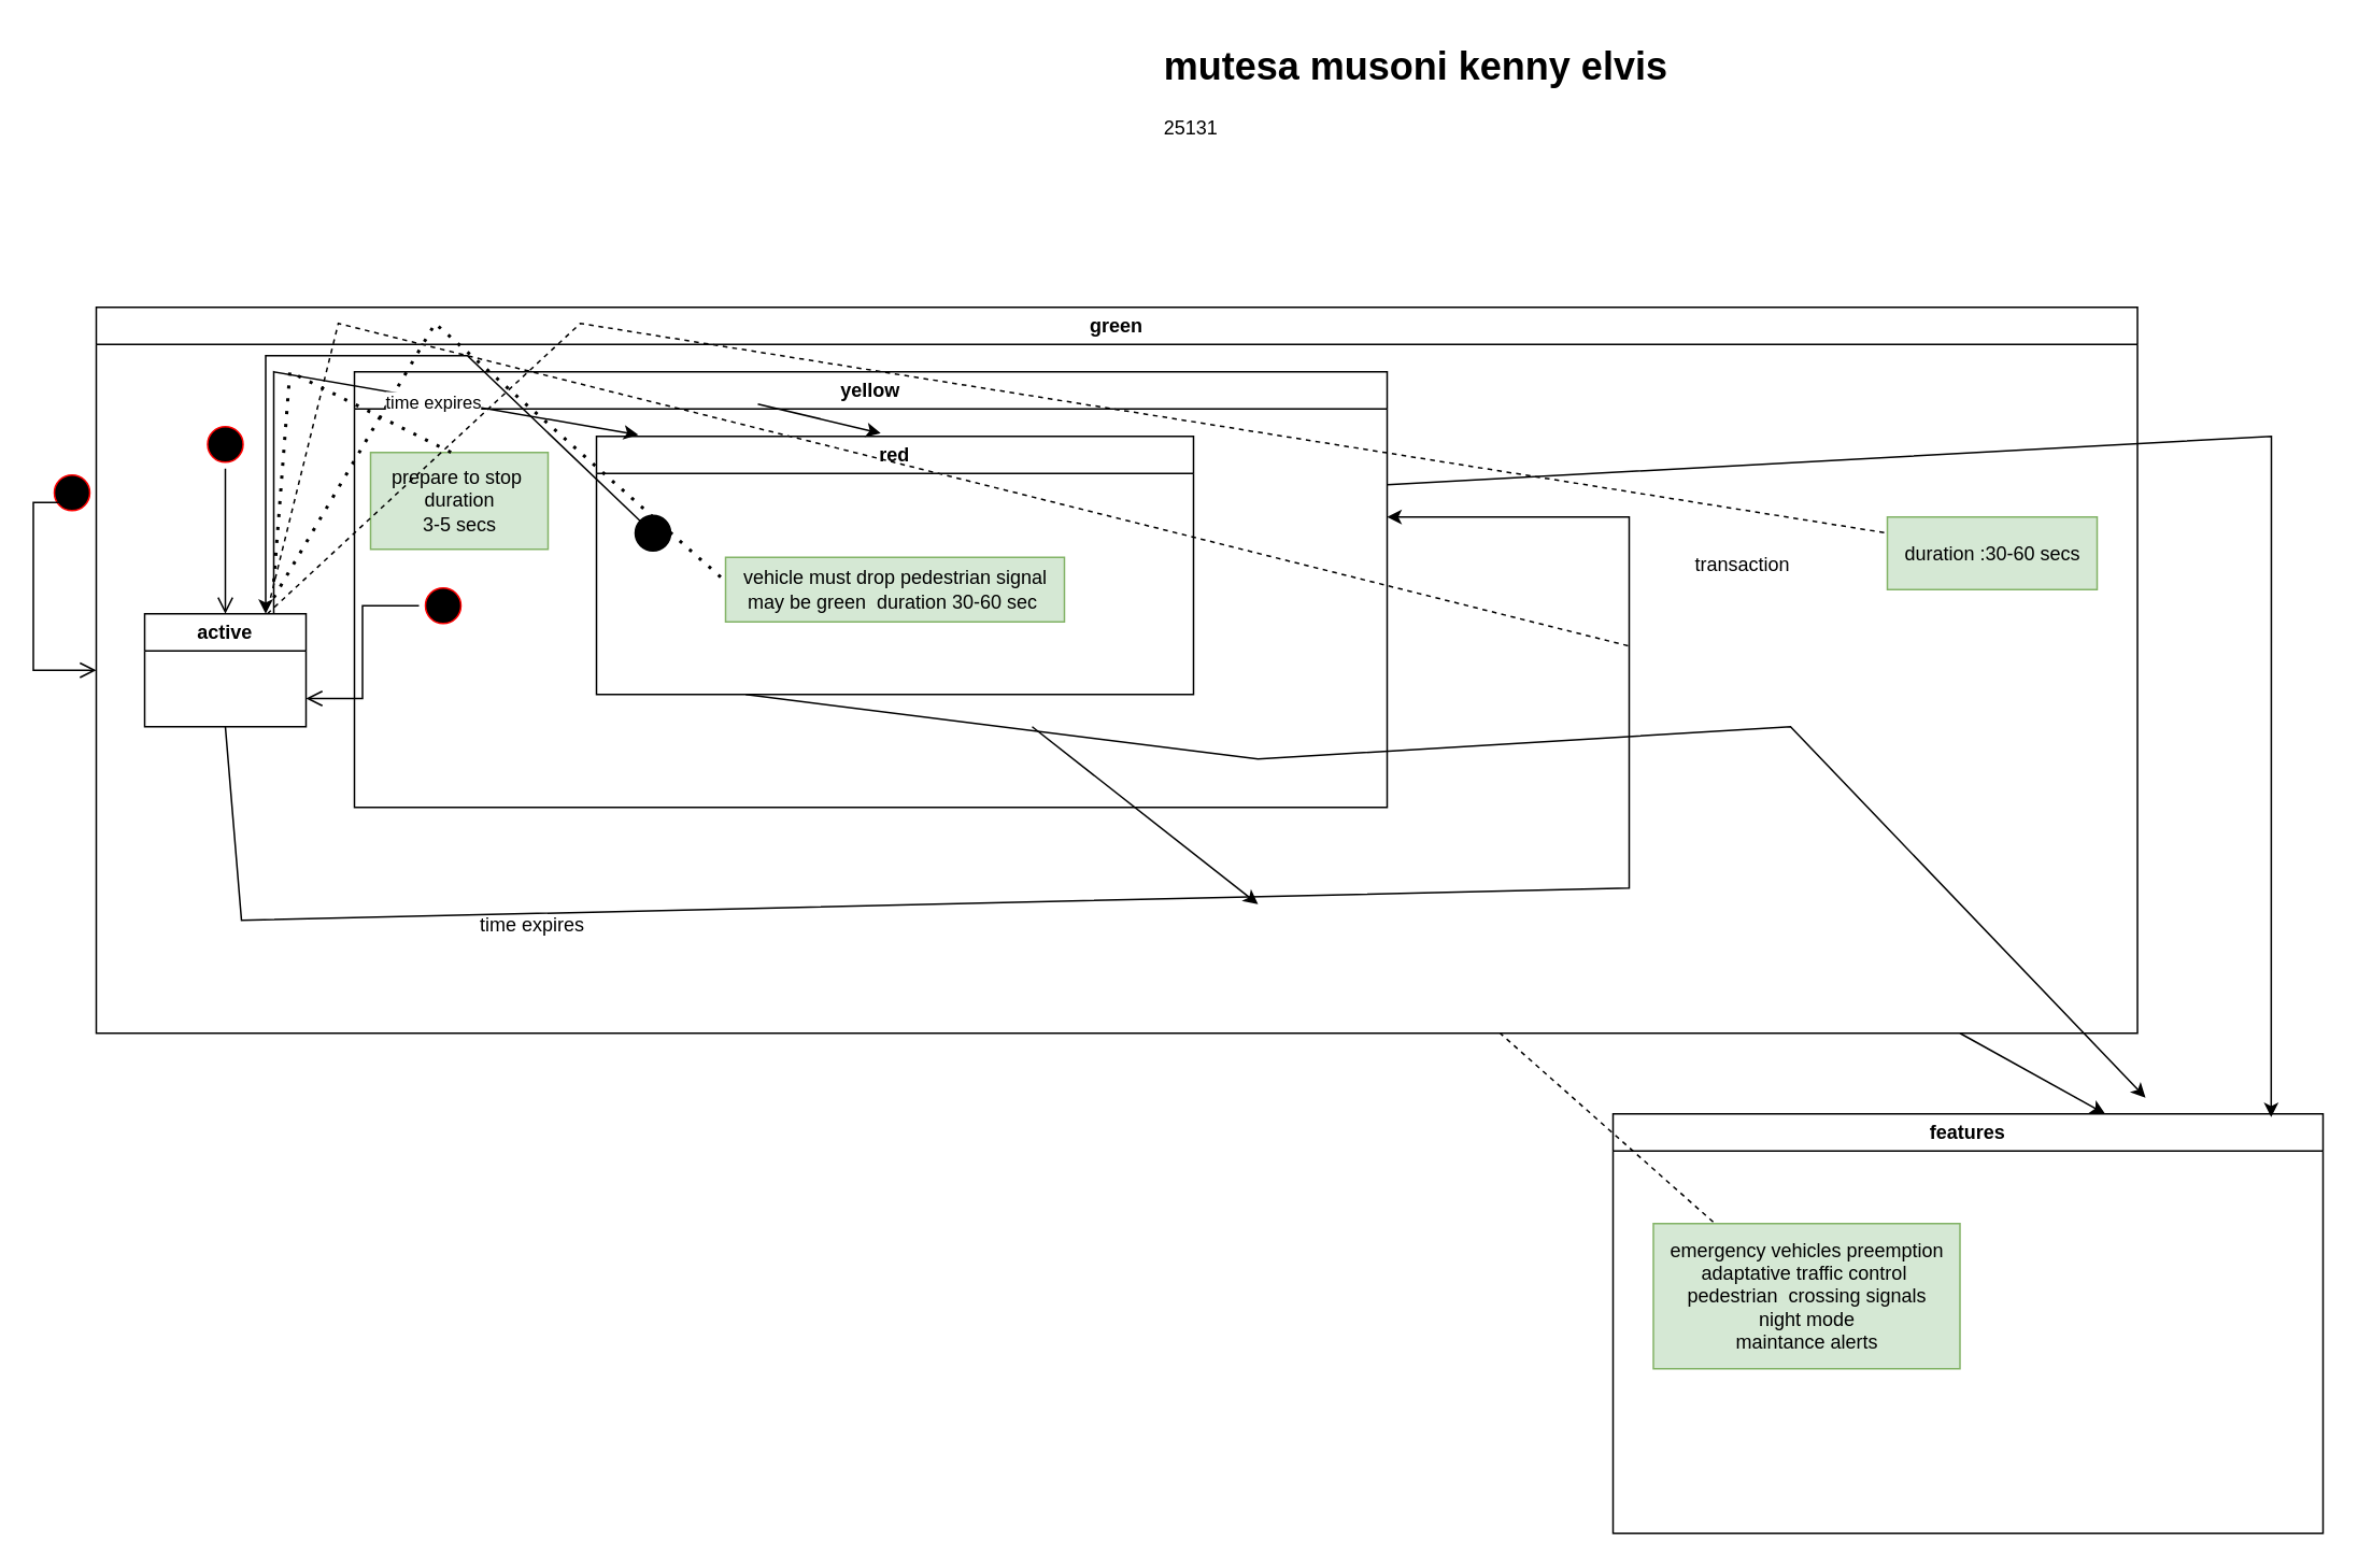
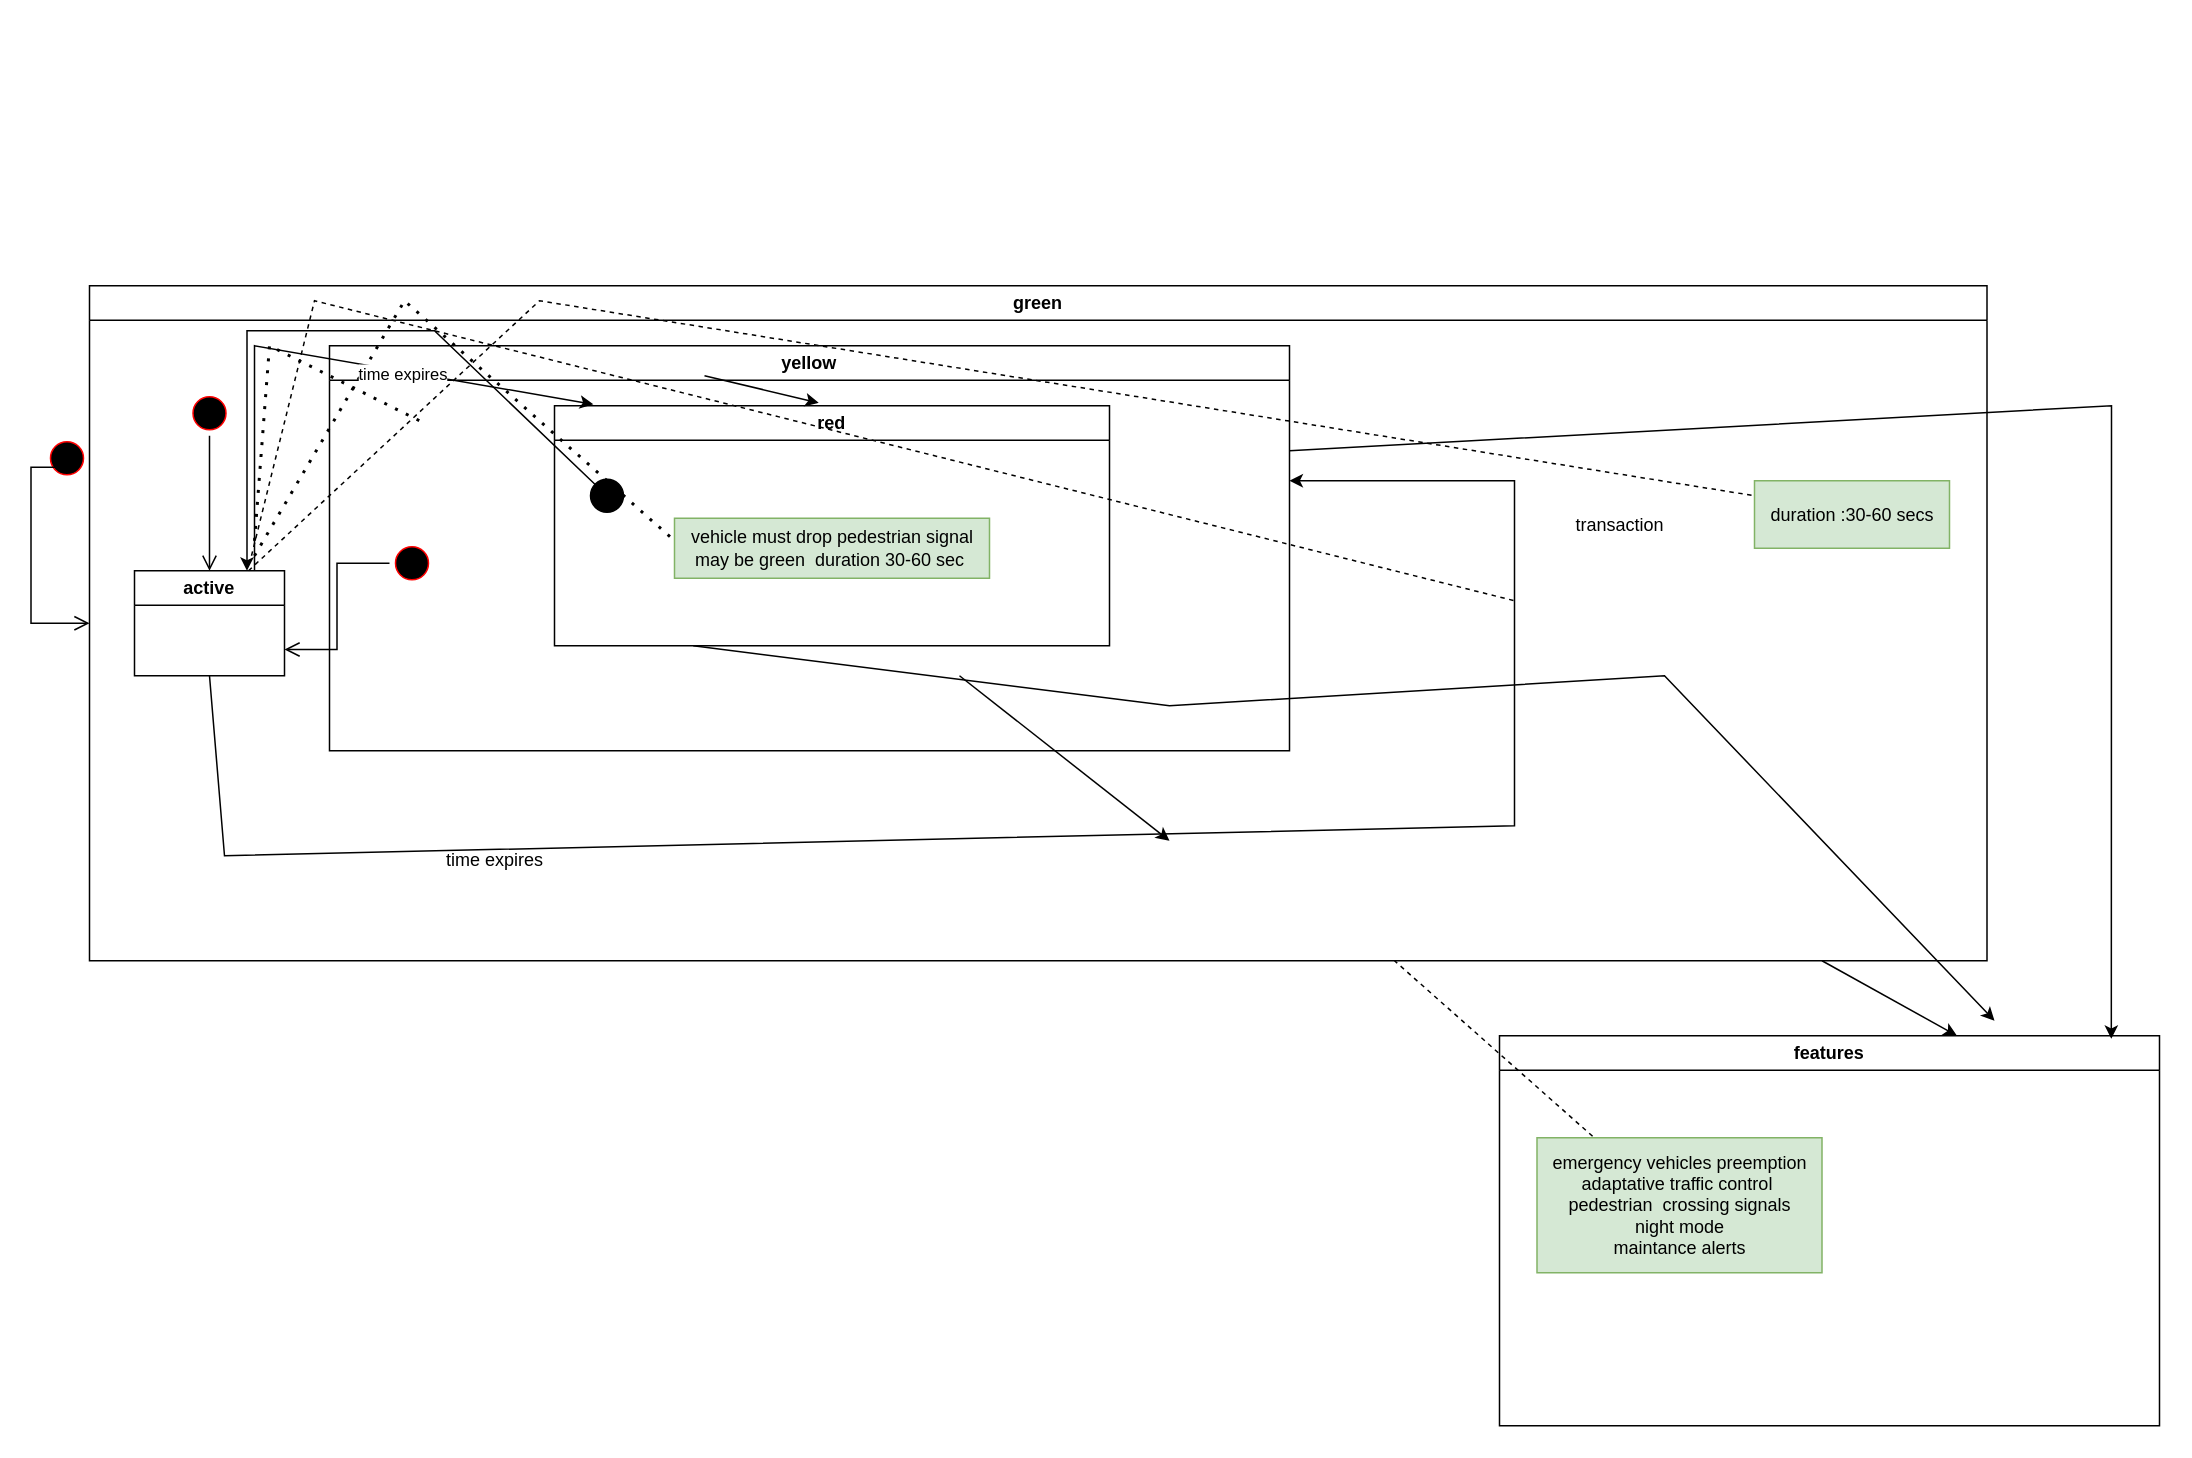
  <mxCell id="0" />
  <mxCell id="1" parent="0" />
  <mxCell id="2" value="green" style="swimlane;whiteSpace=wrap;html=1;" vertex="1" parent="1"><mxGeometry x="59" y="190" width="1265" height="450" as="geometry" /></mxCell>
  <mxCell id="3" value="yellow" style="swimlane;whiteSpace=wrap;html=1;" vertex="1" parent="2"><mxGeometry x="160" y="40" width="640" height="270" as="geometry" /></mxCell>
  <mxCell id="4" value="red" style="swimlane;whiteSpace=wrap;html=1;" vertex="1" parent="3"><mxGeometry x="150" y="40" width="370" height="160" as="geometry" /></mxCell>
  <mxCell id="5" value="" style="ellipse;html=1;shape=startState;fillColor=#000000;strokeColor=#000000;" vertex="1" parent="4"><mxGeometry x="20" y="45" width="30" height="30" as="geometry" /></mxCell>
  <mxCell id="6" value="vehicle must drop pedestrian signal&lt;div&gt;may be green&amp;nbsp; duration 30-60 sec&amp;nbsp;&lt;/div&gt;" style="text;html=1;align=center;verticalAlign=middle;resizable=0;points=[];autosize=1;strokeColor=#82b366;fillColor=#d5e8d4;" vertex="1" parent="4"><mxGeometry x="80" y="75" width="210" height="40" as="geometry" /></mxCell>
  <mxCell id="7" value="" style="endArrow=none;dashed=1;html=1;dashPattern=1 3;strokeWidth=2;rounded=0;" edge="1" parent="4"><mxGeometry width="50" height="50" relative="1" as="geometry"><mxPoint x="-200" y="100" as="sourcePoint" /><mxPoint x="80" y="90" as="targetPoint" /><Array as="points"><mxPoint x="-100" y="-70" /></Array></mxGeometry></mxCell>
  <mxCell id="8" value="" style="ellipse;html=1;shape=startState;fillColor=#000000;strokeColor=#ff0000;" vertex="1" parent="3"><mxGeometry x="40" y="130" width="30" height="30" as="geometry" /></mxCell>
- <mxCell id="9" value="prepare to stop&amp;nbsp;&lt;div&gt;duration&lt;div&gt;3-5 secs&lt;/div&gt;&lt;/div&gt;" style="text;html=1;align=center;verticalAlign=middle;resizable=0;points=[];autosize=1;fillColor=#d5e8d4;strokeColor=#82b366;" vertex="1" parent="3"><mxGeometry x="10" y="50" width="110" height="60" as="geometry" /></mxCell>
  <mxCell id="10" value="" style="endArrow=classic;html=1;rounded=0;" edge="1" parent="3"><mxGeometry width="50" height="50" relative="1" as="geometry"><mxPoint x="420" y="220" as="sourcePoint" /><mxPoint x="560" y="330" as="targetPoint" /></mxGeometry></mxCell>
  <mxCell id="11" value="" style="endArrow=none;dashed=1;html=1;dashPattern=1 3;strokeWidth=2;rounded=0;" edge="1" parent="3"><mxGeometry width="50" height="50" relative="1" as="geometry"><mxPoint x="-50" y="130" as="sourcePoint" /><mxPoint x="60" y="50" as="targetPoint" /><Array as="points"><mxPoint x="-40" /></Array></mxGeometry></mxCell>
  <mxCell id="12" value="" style="endArrow=classic;html=1;rounded=0;entryX=0.476;entryY=-0.012;entryDx=0;entryDy=0;entryPerimeter=0;" edge="1" parent="3" target="4"><mxGeometry width="50" height="50" relative="1" as="geometry"><mxPoint x="250" y="20" as="sourcePoint" /><mxPoint x="320" y="20" as="targetPoint" /></mxGeometry></mxCell>
  <mxCell id="13" value="active" style="swimlane;whiteSpace=wrap;html=1;" vertex="1" parent="2"><mxGeometry x="30" y="190" width="100" height="70" as="geometry" /></mxCell>
  <mxCell id="14" value="" style="edgeStyle=orthogonalEdgeStyle;html=1;verticalAlign=bottom;endArrow=open;endSize=8;strokeColor=#000000;rounded=0;entryX=1;entryY=0.75;entryDx=0;entryDy=0;" edge="1" source="8" parent="2" target="13"><mxGeometry relative="1" as="geometry"><mxPoint x="215" y="270" as="targetPoint" /></mxGeometry></mxCell>
  <mxCell id="15" value="" style="ellipse;html=1;shape=startState;fillColor=#000000;strokeColor=#ff0000;" vertex="1" parent="2"><mxGeometry x="65" y="70" width="30" height="30" as="geometry" /></mxCell>
  <mxCell id="16" value="" style="edgeStyle=orthogonalEdgeStyle;html=1;verticalAlign=bottom;endArrow=open;endSize=8;strokeColor=#000000;rounded=0;entryX=0.5;entryY=0;entryDx=0;entryDy=0;" edge="1" source="15" parent="2" target="13"><mxGeometry relative="1" as="geometry"><mxPoint x="80" y="160" as="targetPoint" /></mxGeometry></mxCell>
  <mxCell id="17" value="" style="endArrow=classic;html=1;rounded=0;exitX=0.5;exitY=1;exitDx=0;exitDy=0;" edge="1" parent="2" source="13"><mxGeometry width="50" height="50" relative="1" as="geometry"><mxPoint x="40" y="310" as="sourcePoint" /><mxPoint x="800" y="130" as="targetPoint" /><Array as="points"><mxPoint x="90" y="380" /><mxPoint x="950" y="360" /><mxPoint x="950" y="130" /></Array></mxGeometry></mxCell>
  <mxCell id="18" value="transaction" style="text;html=1;align=center;verticalAlign=middle;resizable=0;points=[];autosize=1;strokeColor=none;fillColor=none;" vertex="1" parent="2"><mxGeometry x="980" y="145" width="80" height="30" as="geometry" /></mxCell>
  <mxCell id="19" value="duration :30-60 secs" style="text;html=1;align=center;verticalAlign=middle;resizable=0;points=[];autosize=1;strokeColor=#82b366;fillColor=#d5e8d4;" vertex="1" parent="2"><mxGeometry x="1110" y="130" width="130" height="45" as="geometry" /></mxCell>
  <mxCell id="20" value="" style="endArrow=classic;html=1;rounded=0;exitX=0;exitY=0;exitDx=0;exitDy=0;entryX=0.75;entryY=0;entryDx=0;entryDy=0;" edge="1" parent="2" target="13"><mxGeometry width="50" height="50" relative="1" as="geometry"><mxPoint x="339.393" y="134.693" as="sourcePoint" /><mxPoint x="30" y="35" as="targetPoint" /><Array as="points"><mxPoint x="230" y="30" /><mxPoint x="105" y="30" /></Array></mxGeometry></mxCell>
  <mxCell id="21" value="" style="endArrow=classic;html=1;rounded=0;entryX=0.07;entryY=-0.006;entryDx=0;entryDy=0;entryPerimeter=0;" edge="1" parent="2" target="4"><mxGeometry width="50" height="50" relative="1" as="geometry"><mxPoint x="110" y="190" as="sourcePoint" /><mxPoint x="160" y="140" as="targetPoint" /><Array as="points"><mxPoint x="110" y="40" /></Array></mxGeometry></mxCell>
  <mxCell id="22" value="time expires" style="edgeLabel;html=1;align=center;verticalAlign=middle;resizable=0;points=[];" vertex="1" connectable="0" parent="21"><mxGeometry x="0.32" y="-1" relative="1" as="geometry"><mxPoint as="offset" /></mxGeometry></mxCell>
  <mxCell id="23" value="" style="endArrow=none;dashed=1;html=1;rounded=0;" edge="1" parent="2"><mxGeometry width="50" height="50" relative="1" as="geometry"><mxPoint x="108" y="180" as="sourcePoint" /><mxPoint x="950" y="210" as="targetPoint" /><Array as="points"><mxPoint x="150" y="10" /></Array></mxGeometry></mxCell>
  <mxCell id="24" value="" style="endArrow=none;dashed=1;html=1;rounded=0;" edge="1" parent="2"><mxGeometry width="50" height="50" relative="1" as="geometry"><mxPoint x="106" y="190" as="sourcePoint" /><mxPoint x="1110" y="140" as="targetPoint" /><Array as="points"><mxPoint x="300" y="10" /></Array></mxGeometry></mxCell>
  <mxCell id="25" value="" style="ellipse;html=1;shape=startState;fillColor=#000000;strokeColor=#ff0000;" vertex="1" parent="1"><mxGeometry x="29" y="290" width="30" height="30" as="geometry" /></mxCell>
  <mxCell id="26" value="" style="edgeStyle=orthogonalEdgeStyle;html=1;verticalAlign=bottom;endArrow=open;endSize=8;strokeColor=#000000;rounded=0;entryX=0;entryY=0.5;entryDx=0;entryDy=0;" edge="1" parent="1" target="2"><mxGeometry relative="1" as="geometry"><mxPoint x="19" y="435" as="targetPoint" /><mxPoint x="39" y="310" as="sourcePoint" /><Array as="points"><mxPoint x="39" y="311" /><mxPoint x="20" y="311" /><mxPoint x="20" y="415" /></Array></mxGeometry></mxCell>
  <mxCell id="27" value="features" style="swimlane;whiteSpace=wrap;html=1;" vertex="1" parent="1"><mxGeometry x="999" y="690" width="440" height="260" as="geometry" /></mxCell>
  <mxCell id="28" value="emergency vehicles preemption&lt;div&gt;adaptative traffic control&amp;nbsp;&lt;/div&gt;&lt;div&gt;pedestrian&amp;nbsp; crossing signals&lt;/div&gt;&lt;div&gt;night mode&lt;/div&gt;&lt;div&gt;maintance alerts&lt;/div&gt;" style="text;html=1;align=center;verticalAlign=middle;resizable=0;points=[];autosize=1;strokeColor=#82b366;fillColor=#d5e8d4;" vertex="1" parent="1"><mxGeometry x="1024" y="758" width="190" height="90" as="geometry" /></mxCell>
  <mxCell id="29" value="" style="endArrow=classic;html=1;rounded=0;" edge="1" parent="1"><mxGeometry width="50" height="50" relative="1" as="geometry"><mxPoint x="1214" y="640" as="sourcePoint" /><mxPoint x="1304" y="690" as="targetPoint" /></mxGeometry></mxCell>
  <mxCell id="30" value="" style="endArrow=classic;html=1;rounded=0;exitX=0.25;exitY=1;exitDx=0;exitDy=0;" edge="1" parent="1" source="4"><mxGeometry width="50" height="50" relative="1" as="geometry"><mxPoint x="559" y="580" as="sourcePoint" /><mxPoint x="1329" y="680" as="targetPoint" /><Array as="points"><mxPoint x="779" y="470" /><mxPoint x="1109" y="450" /></Array></mxGeometry></mxCell>
  <mxCell id="31" value="" style="endArrow=classic;html=1;rounded=0;entryX=0.927;entryY=0.008;entryDx=0;entryDy=0;entryPerimeter=0;" edge="1" parent="1" target="27"><mxGeometry width="50" height="50" relative="1" as="geometry"><mxPoint x="859" y="300" as="sourcePoint" /><mxPoint x="1429" y="530" as="targetPoint" /><Array as="points"><mxPoint x="1407" y="270" /></Array></mxGeometry></mxCell>
  <mxCell id="32" value="time expires" style="text;html=1;align=center;verticalAlign=middle;resizable=0;points=[];autosize=1;strokeColor=none;fillColor=none;" vertex="1" parent="1"><mxGeometry x="284" y="558" width="90" height="30" as="geometry" /></mxCell>
  <mxCell id="33" value="" style="endArrow=none;dashed=1;html=1;rounded=0;exitX=0.195;exitY=-0.011;exitDx=0;exitDy=0;exitPerimeter=0;" edge="1" parent="1" source="28"><mxGeometry width="50" height="50" relative="1" as="geometry"><mxPoint x="889" y="710" as="sourcePoint" /><mxPoint x="929" y="640" as="targetPoint" /></mxGeometry></mxCell>
- <mxCell id="34" value="&lt;h1 style=&quot;margin-top: 0px;&quot;&gt;mutesa musoni kenny elvis&amp;nbsp;&lt;/h1&gt;&lt;div&gt;25131&lt;/div&gt;&lt;div&gt;&lt;br&gt;&lt;/div&gt;" style="text;html=1;whiteSpace=wrap;overflow=hidden;rounded=0;" vertex="1" parent="1"><mxGeometry x="719" y="20" width="550" height="120" as="geometry" /></mxCell>
